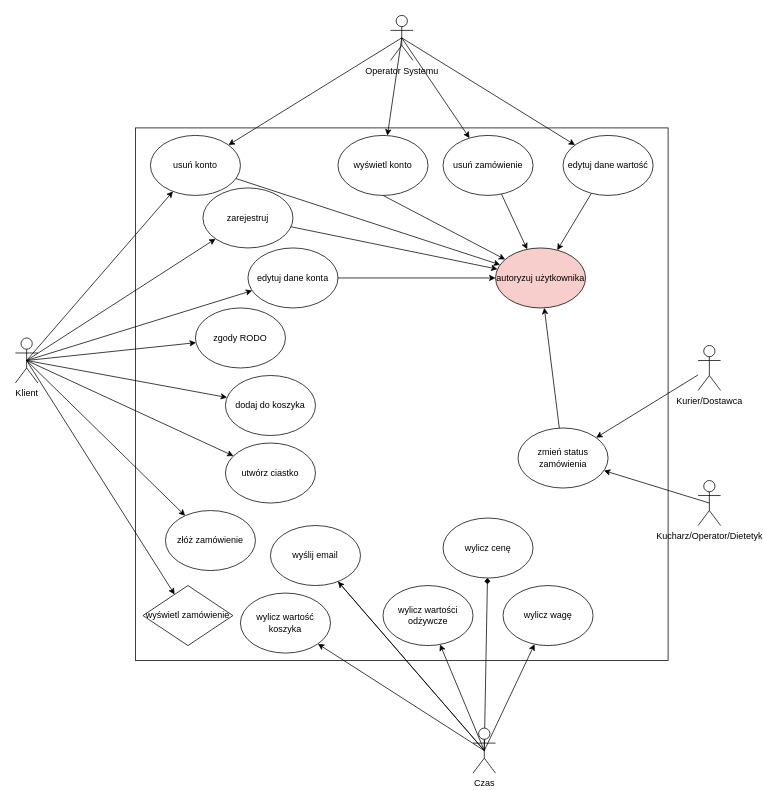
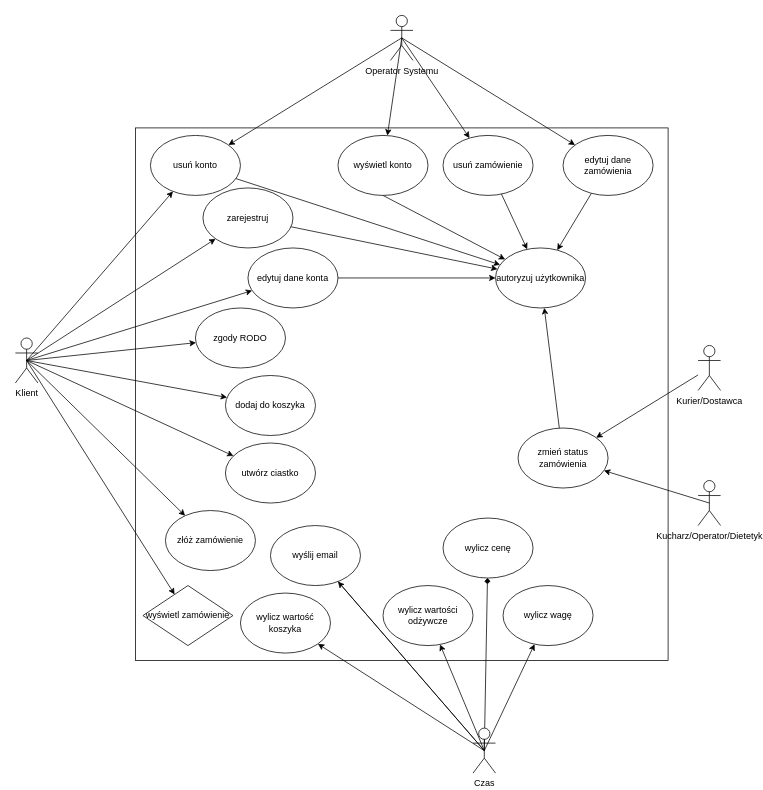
  <mxCell id="0" />
  <mxCell id="1" parent="0" />
  <mxCell id="2" value="" style="whiteSpace=wrap;html=1;aspect=fixed;" vertex="1" parent="1"><mxGeometry x="180" y="170" width="710" height="710" as="geometry" /></mxCell>
  <mxCell id="3" style="rounded=0;orthogonalLoop=1;jettySize=auto;html=1;exitX=0.5;exitY=0.5;exitDx=0;exitDy=0;exitPerimeter=0;" edge="1" parent="1" source="11" target="27"><mxGeometry relative="1" as="geometry" /></mxCell>
  <mxCell id="4" style="rounded=0;orthogonalLoop=1;jettySize=auto;html=1;exitX=0.5;exitY=0.5;exitDx=0;exitDy=0;exitPerimeter=0;" edge="1" parent="1" source="11" target="29"><mxGeometry relative="1" as="geometry" /></mxCell>
  <mxCell id="5" style="edgeStyle=none;rounded=0;orthogonalLoop=1;jettySize=auto;html=1;exitX=0.5;exitY=0.5;exitDx=0;exitDy=0;exitPerimeter=0;" edge="1" parent="1" source="11" target="41"><mxGeometry relative="1" as="geometry" /></mxCell>
  <mxCell id="6" style="edgeStyle=none;rounded=0;orthogonalLoop=1;jettySize=auto;html=1;exitX=0.5;exitY=0.5;exitDx=0;exitDy=0;exitPerimeter=0;" edge="1" parent="1" source="11" target="44"><mxGeometry relative="1" as="geometry" /></mxCell>
  <mxCell id="7" style="edgeStyle=none;rounded=0;orthogonalLoop=1;jettySize=auto;html=1;exitX=0.5;exitY=0.5;exitDx=0;exitDy=0;exitPerimeter=0;" edge="1" parent="1" source="11" target="31"><mxGeometry relative="1" as="geometry" /></mxCell>
  <mxCell id="8" style="edgeStyle=none;rounded=0;orthogonalLoop=1;jettySize=auto;html=1;exitX=0.5;exitY=0.5;exitDx=0;exitDy=0;exitPerimeter=0;" edge="1" parent="1" source="11" target="37"><mxGeometry relative="1" as="geometry" /></mxCell>
  <mxCell id="9" style="edgeStyle=none;rounded=0;orthogonalLoop=1;jettySize=auto;html=1;exitX=0.5;exitY=0.5;exitDx=0;exitDy=0;exitPerimeter=0;" edge="1" parent="1" source="11" target="43"><mxGeometry relative="1" as="geometry" /></mxCell>
  <mxCell id="10" style="edgeStyle=none;rounded=0;orthogonalLoop=1;jettySize=auto;html=1;exitX=0.5;exitY=0.5;exitDx=0;exitDy=0;exitPerimeter=0;" edge="1" parent="1" source="11" target="35"><mxGeometry relative="1" as="geometry" /></mxCell>
  <mxCell id="11" value="&lt;div&gt;Klient&lt;/div&gt;" style="shape=umlActor;verticalLabelPosition=bottom;verticalAlign=top;html=1;outlineConnect=0;" vertex="1" parent="1"><mxGeometry x="20" y="450" width="30" height="60" as="geometry" /></mxCell>
  <mxCell id="12" style="edgeStyle=none;rounded=0;orthogonalLoop=1;jettySize=auto;html=1;exitX=0.5;exitY=0.5;exitDx=0;exitDy=0;exitPerimeter=0;" edge="1" parent="1" source="16" target="43"><mxGeometry relative="1" as="geometry" /></mxCell>
  <mxCell id="13" style="edgeStyle=none;rounded=0;orthogonalLoop=1;jettySize=auto;html=1;exitX=0.5;exitY=0.5;exitDx=0;exitDy=0;exitPerimeter=0;" edge="1" parent="1" source="16" target="50"><mxGeometry relative="1" as="geometry" /></mxCell>
  <mxCell id="14" style="edgeStyle=none;rounded=0;orthogonalLoop=1;jettySize=auto;html=1;exitX=0.5;exitY=0.5;exitDx=0;exitDy=0;exitPerimeter=0;" edge="1" parent="1" source="16" target="48"><mxGeometry relative="1" as="geometry" /></mxCell>
  <mxCell id="15" style="edgeStyle=none;rounded=0;orthogonalLoop=1;jettySize=auto;html=1;exitX=0.5;exitY=0.5;exitDx=0;exitDy=0;exitPerimeter=0;" edge="1" parent="1" source="16" target="39"><mxGeometry relative="1" as="geometry" /></mxCell>
  <mxCell id="16" value="Operator Systemu" style="shape=umlActor;verticalLabelPosition=bottom;verticalAlign=top;html=1;outlineConnect=0;" vertex="1" parent="1"><mxGeometry x="520" y="20" width="30" height="60" as="geometry" /></mxCell>
  <mxCell id="17" style="edgeStyle=none;rounded=0;orthogonalLoop=1;jettySize=auto;html=1;exitX=0.5;exitY=0.5;exitDx=0;exitDy=0;exitPerimeter=0;endArrow=diamond;" edge="1" parent="1" source="22" target="32"><mxGeometry relative="1" as="geometry" /></mxCell>
  <mxCell id="18" style="edgeStyle=none;rounded=0;orthogonalLoop=1;jettySize=auto;html=1;exitX=0.5;exitY=0.5;exitDx=0;exitDy=0;exitPerimeter=0;" edge="1" parent="1" source="22" target="34"><mxGeometry relative="1" as="geometry" /></mxCell>
  <mxCell id="19" style="edgeStyle=none;rounded=0;orthogonalLoop=1;jettySize=auto;html=1;exitX=0.5;exitY=0.5;exitDx=0;exitDy=0;exitPerimeter=0;" edge="1" parent="1" source="22" target="33"><mxGeometry relative="1" as="geometry" /></mxCell>
  <mxCell id="20" style="edgeStyle=none;rounded=0;orthogonalLoop=1;jettySize=auto;html=1;exitX=0.5;exitY=0.5;exitDx=0;exitDy=0;exitPerimeter=0;" edge="1" parent="1" source="22" target="51"><mxGeometry relative="1" as="geometry" /></mxCell>
  <mxCell id="21" style="edgeStyle=none;rounded=0;orthogonalLoop=1;jettySize=auto;html=1;exitX=0.5;exitY=0.5;exitDx=0;exitDy=0;exitPerimeter=0;startArrow=none;" edge="1" parent="1" source="22" target="36"><mxGeometry relative="1" as="geometry" /></mxCell>
  <mxCell id="22" value="Czas" style="shape=umlActor;verticalLabelPosition=bottom;verticalAlign=top;html=1;outlineConnect=0;" vertex="1" parent="1"><mxGeometry x="630" y="970" width="30" height="60" as="geometry" /></mxCell>
  <mxCell id="23" style="edgeStyle=none;rounded=0;orthogonalLoop=1;jettySize=auto;html=1;exitX=0.5;exitY=0.5;exitDx=0;exitDy=0;exitPerimeter=0;" edge="1" parent="1" source="24" target="46"><mxGeometry relative="1" as="geometry" /></mxCell>
  <mxCell id="24" value="Kucharz/Operator/Dietetyk" style="shape=umlActor;verticalLabelPosition=bottom;verticalAlign=top;html=1;outlineConnect=0;" vertex="1" parent="1"><mxGeometry x="930" y="640" width="30" height="60" as="geometry" /></mxCell>
  <mxCell id="25" style="edgeStyle=none;rounded=0;orthogonalLoop=1;jettySize=auto;html=1;" edge="1" parent="1" source="26" target="46"><mxGeometry relative="1" as="geometry" /></mxCell>
  <mxCell id="26" value="Kurier/Dostawca" style="shape=umlActor;verticalLabelPosition=bottom;verticalAlign=top;html=1;outlineConnect=0;" vertex="1" parent="1"><mxGeometry x="930" y="460" width="30" height="60" as="geometry" /></mxCell>
  <mxCell id="27" value="zgody RODO" style="ellipse;whiteSpace=wrap;html=1;" vertex="1" parent="1"><mxGeometry x="260" y="410" width="120" height="80" as="geometry" /></mxCell>
  <mxCell id="28" style="rounded=0;orthogonalLoop=1;jettySize=auto;html=1;" edge="1" parent="1" source="29" target="30"><mxGeometry relative="1" as="geometry" /></mxCell>
  <mxCell id="29" value="zarejestruj" style="ellipse;whiteSpace=wrap;html=1;" vertex="1" parent="1"><mxGeometry x="270" y="250" width="120" height="80" as="geometry" /></mxCell>
- <mxCell id="30" value="autoryzuj użytkownika" style="ellipse;whiteSpace=wrap;html=1;fillColor=#f8cecc;" vertex="1" parent="1"><mxGeometry x="660" y="330" width="120" height="80" as="geometry" /></mxCell>
+ <mxCell id="30" value="autoryzuj użytkownika" style="ellipse;whiteSpace=wrap;html=1;" vertex="1" parent="1"><mxGeometry x="660" y="330" width="120" height="80" as="geometry" /></mxCell>
  <mxCell id="31" value="&lt;div&gt;utwórz ciastko&lt;/div&gt;" style="ellipse;whiteSpace=wrap;html=1;" vertex="1" parent="1"><mxGeometry x="300" y="590" width="120" height="80" as="geometry" /></mxCell>
  <mxCell id="32" value="wylicz cenę" style="ellipse;whiteSpace=wrap;html=1;" vertex="1" parent="1"><mxGeometry x="590" y="690" width="120" height="80" as="geometry" /></mxCell>
  <mxCell id="33" value="wylicz wartości odżywcze" style="ellipse;whiteSpace=wrap;html=1;" vertex="1" parent="1"><mxGeometry x="510" y="780" width="120" height="80" as="geometry" /></mxCell>
  <mxCell id="34" value="wylicz wagę" style="ellipse;whiteSpace=wrap;html=1;" vertex="1" parent="1"><mxGeometry x="670" y="780" width="120" height="80" as="geometry" /></mxCell>
  <mxCell id="35" value="dodaj do koszyka" style="ellipse;whiteSpace=wrap;html=1;" vertex="1" parent="1"><mxGeometry x="300" y="500" width="120" height="80" as="geometry" /></mxCell>
  <mxCell id="36" value="wylicz wartość koszyka" style="ellipse;whiteSpace=wrap;html=1;" vertex="1" parent="1"><mxGeometry x="320" y="790" width="120" height="80" as="geometry" /></mxCell>
  <mxCell id="37" value="złóż zamówienie" style="ellipse;whiteSpace=wrap;html=1;" vertex="1" parent="1"><mxGeometry x="220" y="680" width="120" height="80" as="geometry" /></mxCell>
  <mxCell id="38" style="edgeStyle=none;rounded=0;orthogonalLoop=1;jettySize=auto;html=1;exitX=0.5;exitY=1;exitDx=0;exitDy=0;" edge="1" parent="1" source="39" target="30"><mxGeometry relative="1" as="geometry" /></mxCell>
  <mxCell id="39" value="wyświetl konto" style="ellipse;whiteSpace=wrap;html=1;" vertex="1" parent="1"><mxGeometry x="450" y="180" width="120" height="80" as="geometry" /></mxCell>
  <mxCell id="40" style="edgeStyle=none;rounded=0;orthogonalLoop=1;jettySize=auto;html=1;" edge="1" parent="1" source="41" target="30"><mxGeometry relative="1" as="geometry" /></mxCell>
  <mxCell id="41" value="edytuj dane konta" style="ellipse;whiteSpace=wrap;html=1;" vertex="1" parent="1"><mxGeometry x="330" y="330" width="120" height="80" as="geometry" /></mxCell>
  <mxCell id="42" style="edgeStyle=none;rounded=0;orthogonalLoop=1;jettySize=auto;html=1;" edge="1" parent="1" source="43" target="30"><mxGeometry relative="1" as="geometry" /></mxCell>
  <mxCell id="43" value="usuń konto" style="ellipse;whiteSpace=wrap;html=1;" vertex="1" parent="1"><mxGeometry x="200" y="180" width="120" height="80" as="geometry" /></mxCell>
  <mxCell id="44" value="wyświetl zamówienie" style="rhombus;whiteSpace=wrap;html=1;" vertex="1" parent="1"><mxGeometry y="780" width="120" height="80" as="geometry" x="190" /></mxCell>
  <mxCell id="45" style="edgeStyle=none;rounded=0;orthogonalLoop=1;jettySize=auto;html=1;" edge="1" parent="1" source="46" target="30"><mxGeometry relative="1" as="geometry" /></mxCell>
  <mxCell id="46" value="zmień status zamówienia" style="ellipse;whiteSpace=wrap;html=1;" vertex="1" parent="1"><mxGeometry x="690" y="570" width="120" height="80" as="geometry" /></mxCell>
  <mxCell id="47" style="edgeStyle=none;rounded=0;orthogonalLoop=1;jettySize=auto;html=1;" edge="1" parent="1" source="48" target="30"><mxGeometry relative="1" as="geometry" /></mxCell>
- <mxCell id="48" value="edytuj dane wartość" style="ellipse;whiteSpace=wrap;html=1;" vertex="1" parent="1"><mxGeometry x="750" y="180" width="120" height="80" as="geometry" /></mxCell>
+ <mxCell id="48" value="edytuj dane zamówienia" style="ellipse;whiteSpace=wrap;html=1;" vertex="1" parent="1"><mxGeometry x="750" y="180" width="120" height="80" as="geometry" /></mxCell>
  <mxCell id="49" style="edgeStyle=none;rounded=0;orthogonalLoop=1;jettySize=auto;html=1;" edge="1" parent="1" source="50" target="30"><mxGeometry relative="1" as="geometry" /></mxCell>
  <mxCell id="50" value="usuń zamówienie" style="ellipse;whiteSpace=wrap;html=1;" vertex="1" parent="1"><mxGeometry x="590" y="180" width="120" height="80" as="geometry" /></mxCell>
  <mxCell id="51" value="wyślij email" style="ellipse;whiteSpace=wrap;html=1;" vertex="1" parent="1"><mxGeometry x="360" y="700" width="120" height="80" as="geometry" /></mxCell>
  <mxCell id="52" value="" style="edgeStyle=none;rounded=0;orthogonalLoop=1;jettySize=auto;html=1;exitX=0.5;exitY=0.5;exitDx=0;exitDy=0;exitPerimeter=0;endArrow=none;" edge="1" parent="1" source="22" target="51"><mxGeometry relative="1" as="geometry"><mxPoint x="955" y="840" as="sourcePoint" /><mxPoint x="483.794" y="813.315" as="targetPoint" /></mxGeometry></mxCell>
